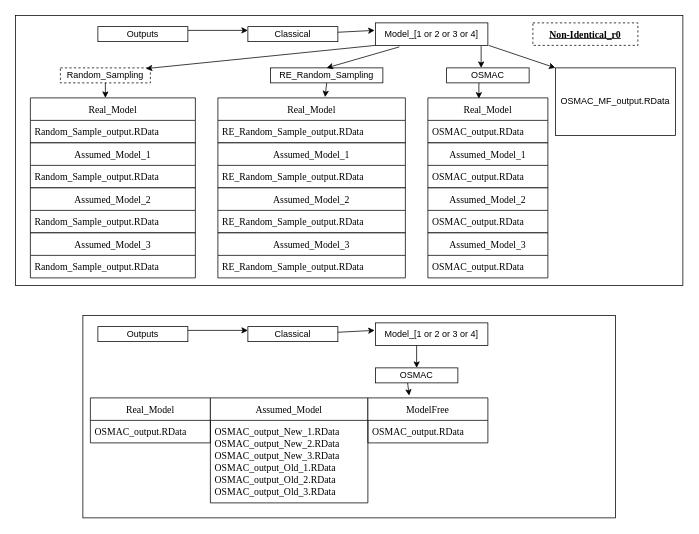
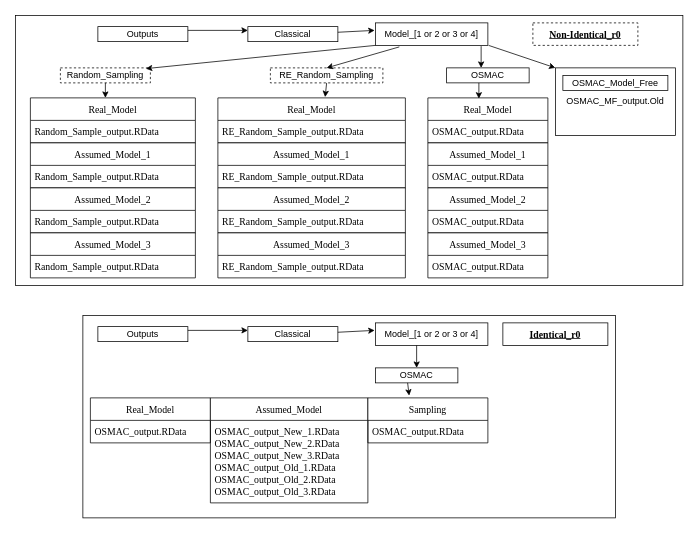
  <mxCell id="0" />
  <mxCell id="1" parent="0" />
  <mxCell id="2" value="" style="rounded=0;whiteSpace=wrap;html=1;fontFamily=Verdana;fontSize=13;fontColor=#000000;" vertex="1" parent="1"><mxGeometry x="20" y="20" width="890" height="360" as="geometry" /></mxCell>
  <mxCell id="3" value="Outputs" style="rounded=0;whiteSpace=wrap;html=1;" parent="1" vertex="1"><mxGeometry x="130" y="35" width="120" height="20" as="geometry" /></mxCell>
  <mxCell id="4" value="Classical" style="rounded=0;whiteSpace=wrap;html=1;" parent="1" vertex="1"><mxGeometry x="330" y="35" width="120" height="20" as="geometry" /></mxCell>
  <mxCell id="5" value="Model_[1 or 2 or 3 or 4]" style="rounded=0;whiteSpace=wrap;html=1;" parent="1" vertex="1"><mxGeometry x="500" y="30" width="150" height="30" as="geometry" /></mxCell>
  <mxCell id="6" value="Random_Sampling" style="rounded=0;whiteSpace=wrap;html=1;dashed=1;" parent="1" vertex="1"><mxGeometry x="80" y="90" width="120" height="20" as="geometry" /></mxCell>
- <mxCell id="7" value="RE_Random_Sampling" style="rounded=0;whiteSpace=wrap;html=1;" parent="1" vertex="1"><mxGeometry x="360" y="90" width="150" height="20" as="geometry" /></mxCell>
+ <mxCell id="7" value="RE_Random_Sampling" style="rounded=0;whiteSpace=wrap;html=1;dashed=1;" parent="1" vertex="1"><mxGeometry x="360" y="90" width="150" height="20" as="geometry" /></mxCell>
  <mxCell id="8" value="OSMAC" style="rounded=0;whiteSpace=wrap;html=1;" parent="1" vertex="1"><mxGeometry x="595" y="90" width="110" height="20" as="geometry" /></mxCell>
  <mxCell id="9" value="" style="endArrow=classic;html=1;exitX=1;exitY=0.25;exitDx=0;exitDy=0;" parent="1" source="3" edge="1"><mxGeometry width="50" height="50" relative="1" as="geometry"><mxPoint x="280" y="90" as="sourcePoint" /><mxPoint x="330" y="40" as="targetPoint" /></mxGeometry></mxCell>
  <mxCell id="10" value="" style="endArrow=classic;html=1;exitX=1;exitY=0.25;exitDx=0;exitDy=0;" parent="1" edge="1"><mxGeometry width="50" height="50" relative="1" as="geometry"><mxPoint x="450" y="42.5" as="sourcePoint" /><mxPoint x="499" y="40" as="targetPoint" /></mxGeometry></mxCell>
  <mxCell id="11" value="" style="endArrow=classic;html=1;exitX=0;exitY=1;exitDx=0;exitDy=0;entryX=0.95;entryY=0.05;entryDx=0;entryDy=0;entryPerimeter=0;" parent="1" source="5" target="6" edge="1"><mxGeometry width="50" height="50" relative="1" as="geometry"><mxPoint x="245" y="130" as="sourcePoint" /><mxPoint x="215" y="160" as="targetPoint" /></mxGeometry></mxCell>
  <mxCell id="12" value="" style="endArrow=classic;html=1;exitX=0.213;exitY=1.067;exitDx=0;exitDy=0;entryX=0.5;entryY=0;entryDx=0;entryDy=0;exitPerimeter=0;" parent="1" source="5" edge="1" target="7"><mxGeometry width="50" height="50" relative="1" as="geometry"><mxPoint x="410" y="130" as="sourcePoint" /><mxPoint x="982" y="322.52" as="targetPoint" /></mxGeometry></mxCell>
  <mxCell id="13" value="" style="endArrow=classic;html=1;exitX=0.94;exitY=1.033;exitDx=0;exitDy=0;exitPerimeter=0;" parent="1" source="5" edge="1"><mxGeometry width="50" height="50" relative="1" as="geometry"><mxPoint x="440" y="132" as="sourcePoint" /><mxPoint x="641" y="90" as="targetPoint" /></mxGeometry></mxCell>
  <mxCell id="14" value="&lt;b&gt;&lt;u&gt;Non-Identical_r0&lt;/u&gt;&lt;/b&gt;" style="rounded=0;whiteSpace=wrap;html=1;fontFamily=Verdana;fontSize=13;fontColor=#000000;dashed=1;" vertex="1" parent="1"><mxGeometry x="710" y="30" width="140" height="30" as="geometry" /></mxCell>
- <mxCell id="15" value="OSMAC_MF_output.RData" style="rounded=0;whiteSpace=wrap;html=1;" vertex="1" parent="1"><mxGeometry x="740" y="90" width="160" height="90" as="geometry" /></mxCell>
+ <mxCell id="15" value="OSMAC_MF_output.Old" style="rounded=0;whiteSpace=wrap;html=1;" vertex="1" parent="1"><mxGeometry x="740" y="90" width="160" height="90" as="geometry" /></mxCell>
+ <mxCell id="16" value="OSMAC_Model_Free" style="rounded=0;whiteSpace=wrap;html=1;" vertex="1" parent="1"><mxGeometry x="750" y="100" width="140" height="20" as="geometry" /></mxCell>
  <mxCell id="17" value="" style="endArrow=classic;html=1;entryX=0;entryY=0;entryDx=0;entryDy=0;" edge="1" parent="1" target="15"><mxGeometry width="50" height="50" relative="1" as="geometry"><mxPoint x="651" y="60" as="sourcePoint" /><mxPoint x="651" y="100" as="targetPoint" /></mxGeometry></mxCell>
  <mxCell id="18" value="Real_Model" style="swimlane;fontStyle=0;childLayout=stackLayout;horizontal=1;startSize=30;horizontalStack=0;resizeParent=1;resizeParentMax=0;resizeLast=0;collapsible=1;marginBottom=0;fontFamily=Verdana;fontSize=13;fontColor=#000000;" vertex="1" parent="1"><mxGeometry x="570" y="130" width="160" height="60" as="geometry" /></mxCell>
  <mxCell id="19" value="OSMAC_output.RData" style="text;strokeColor=none;fillColor=none;align=left;verticalAlign=middle;spacingLeft=4;spacingRight=4;overflow=hidden;points=[[0,0.5],[1,0.5]];portConstraint=eastwest;rotatable=0;fontFamily=Verdana;fontSize=13;fontColor=#000000;" vertex="1" parent="18"><mxGeometry y="30" width="160" height="30" as="geometry" /></mxCell>
  <mxCell id="20" value="Assumed_Model_1" style="swimlane;fontStyle=0;childLayout=stackLayout;horizontal=1;startSize=30;horizontalStack=0;resizeParent=1;resizeParentMax=0;resizeLast=0;collapsible=1;marginBottom=0;fontFamily=Verdana;fontSize=13;fontColor=#000000;" vertex="1" parent="1"><mxGeometry x="570" y="190" width="160" height="60" as="geometry" /></mxCell>
  <mxCell id="21" value="OSMAC_output.RData" style="text;strokeColor=none;fillColor=none;align=left;verticalAlign=middle;spacingLeft=4;spacingRight=4;overflow=hidden;points=[[0,0.5],[1,0.5]];portConstraint=eastwest;rotatable=0;fontFamily=Verdana;fontSize=13;fontColor=#000000;" vertex="1" parent="20"><mxGeometry y="30" width="160" height="30" as="geometry" /></mxCell>
  <mxCell id="22" value="Assumed_Model_2" style="swimlane;fontStyle=0;childLayout=stackLayout;horizontal=1;startSize=30;horizontalStack=0;resizeParent=1;resizeParentMax=0;resizeLast=0;collapsible=1;marginBottom=0;fontFamily=Verdana;fontSize=13;fontColor=#000000;" vertex="1" parent="1"><mxGeometry x="570" y="250" width="160" height="60" as="geometry" /></mxCell>
  <mxCell id="23" value="OSMAC_output.RData" style="text;strokeColor=none;fillColor=none;align=left;verticalAlign=middle;spacingLeft=4;spacingRight=4;overflow=hidden;points=[[0,0.5],[1,0.5]];portConstraint=eastwest;rotatable=0;fontFamily=Verdana;fontSize=13;fontColor=#000000;" vertex="1" parent="22"><mxGeometry y="30" width="160" height="30" as="geometry" /></mxCell>
  <mxCell id="24" value="Assumed_Model_3" style="swimlane;fontStyle=0;childLayout=stackLayout;horizontal=1;startSize=30;horizontalStack=0;resizeParent=1;resizeParentMax=0;resizeLast=0;collapsible=1;marginBottom=0;fontFamily=Verdana;fontSize=13;fontColor=#000000;" vertex="1" parent="1"><mxGeometry x="570" y="310" width="160" height="60" as="geometry" /></mxCell>
  <mxCell id="25" value="OSMAC_output.RData" style="text;strokeColor=none;fillColor=none;align=left;verticalAlign=middle;spacingLeft=4;spacingRight=4;overflow=hidden;points=[[0,0.5],[1,0.5]];portConstraint=eastwest;rotatable=0;fontFamily=Verdana;fontSize=13;fontColor=#000000;" vertex="1" parent="24"><mxGeometry y="30" width="160" height="30" as="geometry" /></mxCell>
  <mxCell id="26" value="Real_Model" style="swimlane;fontStyle=0;childLayout=stackLayout;horizontal=1;startSize=30;horizontalStack=0;resizeParent=1;resizeParentMax=0;resizeLast=0;collapsible=1;marginBottom=0;fontFamily=Verdana;fontSize=13;fontColor=#000000;" vertex="1" parent="1"><mxGeometry x="290" y="130" width="250" height="60" as="geometry" /></mxCell>
  <mxCell id="27" value="RE_Random_Sample_output.RData" style="text;strokeColor=none;fillColor=none;align=left;verticalAlign=middle;spacingLeft=4;spacingRight=4;overflow=hidden;points=[[0,0.5],[1,0.5]];portConstraint=eastwest;rotatable=0;fontFamily=Verdana;fontSize=13;fontColor=#000000;" vertex="1" parent="26"><mxGeometry y="30" width="250" height="30" as="geometry" /></mxCell>
  <mxCell id="28" value="Assumed_Model_1" style="swimlane;fontStyle=0;childLayout=stackLayout;horizontal=1;startSize=30;horizontalStack=0;resizeParent=1;resizeParentMax=0;resizeLast=0;collapsible=1;marginBottom=0;fontFamily=Verdana;fontSize=13;fontColor=#000000;" vertex="1" parent="1"><mxGeometry x="290" y="190" width="250" height="60" as="geometry" /></mxCell>
  <mxCell id="29" value="RE_Random_Sample_output.RData" style="text;strokeColor=none;fillColor=none;align=left;verticalAlign=middle;spacingLeft=4;spacingRight=4;overflow=hidden;points=[[0,0.5],[1,0.5]];portConstraint=eastwest;rotatable=0;fontFamily=Verdana;fontSize=13;fontColor=#000000;" vertex="1" parent="28"><mxGeometry y="30" width="250" height="30" as="geometry" /></mxCell>
  <mxCell id="30" value="Assumed_Model_2" style="swimlane;fontStyle=0;childLayout=stackLayout;horizontal=1;startSize=30;horizontalStack=0;resizeParent=1;resizeParentMax=0;resizeLast=0;collapsible=1;marginBottom=0;fontFamily=Verdana;fontSize=13;fontColor=#000000;" vertex="1" parent="1"><mxGeometry x="290" y="250" width="250" height="60" as="geometry" /></mxCell>
  <mxCell id="31" value="RE_Random_Sample_output.RData" style="text;strokeColor=none;fillColor=none;align=left;verticalAlign=middle;spacingLeft=4;spacingRight=4;overflow=hidden;points=[[0,0.5],[1,0.5]];portConstraint=eastwest;rotatable=0;fontFamily=Verdana;fontSize=13;fontColor=#000000;" vertex="1" parent="30"><mxGeometry y="30" width="250" height="30" as="geometry" /></mxCell>
  <mxCell id="32" value="Assumed_Model_3" style="swimlane;fontStyle=0;childLayout=stackLayout;horizontal=1;startSize=30;horizontalStack=0;resizeParent=1;resizeParentMax=0;resizeLast=0;collapsible=1;marginBottom=0;fontFamily=Verdana;fontSize=13;fontColor=#000000;" vertex="1" parent="1"><mxGeometry x="290" y="310" width="250" height="60" as="geometry" /></mxCell>
  <mxCell id="33" value="RE_Random_Sample_output.RData" style="text;strokeColor=none;fillColor=none;align=left;verticalAlign=middle;spacingLeft=4;spacingRight=4;overflow=hidden;points=[[0,0.5],[1,0.5]];portConstraint=eastwest;rotatable=0;fontFamily=Verdana;fontSize=13;fontColor=#000000;" vertex="1" parent="32"><mxGeometry y="30" width="250" height="30" as="geometry" /></mxCell>
  <mxCell id="34" value="Real_Model" style="swimlane;fontStyle=0;childLayout=stackLayout;horizontal=1;startSize=30;horizontalStack=0;resizeParent=1;resizeParentMax=0;resizeLast=0;collapsible=1;marginBottom=0;fontFamily=Verdana;fontSize=13;fontColor=#000000;" vertex="1" parent="1"><mxGeometry x="40" y="130" width="220" height="60" as="geometry" /></mxCell>
  <mxCell id="35" value="" style="endArrow=classic;html=1;rounded=0;fontFamily=Verdana;fontSize=13;fontColor=#000000;exitX=0.5;exitY=1;exitDx=0;exitDy=0;" edge="1" parent="34" source="6"><mxGeometry width="50" height="50" relative="1" as="geometry"><mxPoint x="50" y="50" as="sourcePoint" /><mxPoint x="100" as="targetPoint" /></mxGeometry></mxCell>
  <mxCell id="36" value="Random_Sample_output.RData" style="text;strokeColor=none;fillColor=none;align=left;verticalAlign=middle;spacingLeft=4;spacingRight=4;overflow=hidden;points=[[0,0.5],[1,0.5]];portConstraint=eastwest;rotatable=0;fontFamily=Verdana;fontSize=13;fontColor=#000000;" vertex="1" parent="34"><mxGeometry y="30" width="220" height="30" as="geometry" /></mxCell>
  <mxCell id="37" value="Assumed_Model_1" style="swimlane;fontStyle=0;childLayout=stackLayout;horizontal=1;startSize=30;horizontalStack=0;resizeParent=1;resizeParentMax=0;resizeLast=0;collapsible=1;marginBottom=0;fontFamily=Verdana;fontSize=13;fontColor=#000000;" vertex="1" parent="1"><mxGeometry x="40" y="190" width="220" height="60" as="geometry" /></mxCell>
  <mxCell id="38" value="Random_Sample_output.RData" style="text;strokeColor=none;fillColor=none;align=left;verticalAlign=middle;spacingLeft=4;spacingRight=4;overflow=hidden;points=[[0,0.5],[1,0.5]];portConstraint=eastwest;rotatable=0;fontFamily=Verdana;fontSize=13;fontColor=#000000;" vertex="1" parent="37"><mxGeometry y="30" width="220" height="30" as="geometry" /></mxCell>
  <mxCell id="39" value="Assumed_Model_2" style="swimlane;fontStyle=0;childLayout=stackLayout;horizontal=1;startSize=30;horizontalStack=0;resizeParent=1;resizeParentMax=0;resizeLast=0;collapsible=1;marginBottom=0;fontFamily=Verdana;fontSize=13;fontColor=#000000;" vertex="1" parent="1"><mxGeometry x="40" y="250" width="220" height="60" as="geometry" /></mxCell>
  <mxCell id="40" value="Random_Sample_output.RData" style="text;strokeColor=none;fillColor=none;align=left;verticalAlign=middle;spacingLeft=4;spacingRight=4;overflow=hidden;points=[[0,0.5],[1,0.5]];portConstraint=eastwest;rotatable=0;fontFamily=Verdana;fontSize=13;fontColor=#000000;" vertex="1" parent="39"><mxGeometry y="30" width="220" height="30" as="geometry" /></mxCell>
  <mxCell id="41" value="Assumed_Model_3" style="swimlane;fontStyle=0;childLayout=stackLayout;horizontal=1;startSize=30;horizontalStack=0;resizeParent=1;resizeParentMax=0;resizeLast=0;collapsible=1;marginBottom=0;fontFamily=Verdana;fontSize=13;fontColor=#000000;" vertex="1" parent="1"><mxGeometry x="40" y="310" width="220" height="60" as="geometry" /></mxCell>
  <mxCell id="42" value="Random_Sample_output.RData" style="text;strokeColor=none;fillColor=none;align=left;verticalAlign=middle;spacingLeft=4;spacingRight=4;overflow=hidden;points=[[0,0.5],[1,0.5]];portConstraint=eastwest;rotatable=0;fontFamily=Verdana;fontSize=13;fontColor=#000000;" vertex="1" parent="41"><mxGeometry y="30" width="220" height="30" as="geometry" /></mxCell>
  <mxCell id="43" value="" style="endArrow=classic;html=1;rounded=0;fontFamily=Verdana;fontSize=13;fontColor=#000000;entryX=0.572;entryY=-0.017;entryDx=0;entryDy=0;entryPerimeter=0;exitX=0.5;exitY=1;exitDx=0;exitDy=0;" edge="1" parent="1" source="7" target="26"><mxGeometry width="50" height="50" relative="1" as="geometry"><mxPoint x="510" y="280" as="sourcePoint" /><mxPoint x="560" y="230" as="targetPoint" /></mxGeometry></mxCell>
  <mxCell id="44" value="" style="endArrow=classic;html=1;rounded=0;fontFamily=Verdana;fontSize=13;fontColor=#000000;exitX=0.391;exitY=1;exitDx=0;exitDy=0;exitPerimeter=0;entryX=0.425;entryY=0.017;entryDx=0;entryDy=0;entryPerimeter=0;" edge="1" parent="1" source="8" target="18"><mxGeometry width="50" height="50" relative="1" as="geometry"><mxPoint x="510" y="280" as="sourcePoint" /><mxPoint x="560" y="230" as="targetPoint" /></mxGeometry></mxCell>
  <mxCell id="45" value="" style="rounded=0;whiteSpace=wrap;html=1;fontFamily=Verdana;fontSize=13;fontColor=#000000;" vertex="1" parent="1"><mxGeometry y="420" width="710" height="270" as="geometry" x="110" /></mxCell>
  <mxCell id="46" value="Outputs" style="rounded=0;whiteSpace=wrap;html=1;" vertex="1" parent="1"><mxGeometry x="130" y="435" width="120" height="20" as="geometry" /></mxCell>
  <mxCell id="47" value="Classical" style="rounded=0;whiteSpace=wrap;html=1;" vertex="1" parent="1"><mxGeometry x="330" y="435" width="120" height="20" as="geometry" /></mxCell>
  <mxCell id="48" value="Model_[1 or 2 or 3 or 4]" style="rounded=0;whiteSpace=wrap;html=1;" vertex="1" parent="1"><mxGeometry x="500" y="430" width="150" height="30" as="geometry" /></mxCell>
  <mxCell id="49" value="OSMAC" style="rounded=0;whiteSpace=wrap;html=1;" vertex="1" parent="1"><mxGeometry x="500" y="490" width="110" height="20" as="geometry" /></mxCell>
  <mxCell id="50" value="" style="endArrow=classic;html=1;exitX=1;exitY=0.25;exitDx=0;exitDy=0;" edge="1" parent="1" source="46"><mxGeometry width="50" height="50" relative="1" as="geometry"><mxPoint x="280" y="490" as="sourcePoint" /><mxPoint x="330" y="440" as="targetPoint" /></mxGeometry></mxCell>
  <mxCell id="51" value="" style="endArrow=classic;html=1;exitX=1;exitY=0.25;exitDx=0;exitDy=0;" edge="1" parent="1"><mxGeometry width="50" height="50" relative="1" as="geometry"><mxPoint x="450" y="442.5" as="sourcePoint" /><mxPoint x="499" y="440" as="targetPoint" /></mxGeometry></mxCell>
  <mxCell id="52" value="" style="endArrow=classic;html=1;entryX=0.5;entryY=0;entryDx=0;entryDy=0;" edge="1" parent="1" target="49"><mxGeometry width="50" height="50" relative="1" as="geometry"><mxPoint x="555" y="460" as="sourcePoint" /><mxPoint x="641" y="490" as="targetPoint" /></mxGeometry></mxCell>
+ <mxCell id="53" value="&lt;b&gt;&lt;u&gt;Identical_r0&lt;/u&gt;&lt;/b&gt;" style="rounded=0;whiteSpace=wrap;html=1;fontFamily=Verdana;fontSize=13;fontColor=#000000;" vertex="1" parent="1"><mxGeometry x="670" y="430" width="140" height="30" as="geometry" /></mxCell>
  <mxCell id="54" value="Real_Model" style="swimlane;fontStyle=0;childLayout=stackLayout;horizontal=1;startSize=30;horizontalStack=0;resizeParent=1;resizeParentMax=0;resizeLast=0;collapsible=1;marginBottom=0;fontFamily=Verdana;fontSize=13;fontColor=#000000;" vertex="1" parent="1"><mxGeometry x="120" y="530" width="160" height="60" as="geometry" /></mxCell>
  <mxCell id="55" value="OSMAC_output.RData" style="text;strokeColor=none;fillColor=none;align=left;verticalAlign=middle;spacingLeft=4;spacingRight=4;overflow=hidden;points=[[0,0.5],[1,0.5]];portConstraint=eastwest;rotatable=0;fontFamily=Verdana;fontSize=13;fontColor=#000000;" vertex="1" parent="54"><mxGeometry y="30" width="160" height="30" as="geometry" /></mxCell>
  <mxCell id="56" value="Assumed_Model" style="swimlane;fontStyle=0;childLayout=stackLayout;horizontal=1;startSize=30;horizontalStack=0;resizeParent=1;resizeParentMax=0;resizeLast=0;collapsible=1;marginBottom=0;fontFamily=Verdana;fontSize=13;fontColor=#000000;" vertex="1" parent="1"><mxGeometry x="280" y="530" width="210" height="140" as="geometry" /></mxCell>
  <mxCell id="57" value="OSMAC_output_New_1.RData&#10;OSMAC_output_New_2.RData&#10;OSMAC_output_New_3.RData&#10;OSMAC_output_Old_1.RData&#10;OSMAC_output_Old_2.RData&#10;OSMAC_output_Old_3.RData" style="text;strokeColor=none;fillColor=none;align=left;verticalAlign=middle;spacingLeft=4;spacingRight=4;overflow=hidden;points=[[0,0.5],[1,0.5]];portConstraint=eastwest;rotatable=0;fontFamily=Verdana;fontSize=13;fontColor=#000000;" vertex="1" parent="56"><mxGeometry y="30" width="210" height="110" as="geometry" /></mxCell>
- <mxCell id="58" value="ModelFree" style="swimlane;fontStyle=0;childLayout=stackLayout;horizontal=1;startSize=30;horizontalStack=0;resizeParent=1;resizeParentMax=0;resizeLast=0;collapsible=1;marginBottom=0;fontFamily=Verdana;fontSize=13;fontColor=#000000;" vertex="1" parent="1"><mxGeometry x="490" y="530" width="160" height="60" as="geometry" /></mxCell>
+ <mxCell id="58" value="Sampling" style="swimlane;fontStyle=0;childLayout=stackLayout;horizontal=1;startSize=30;horizontalStack=0;resizeParent=1;resizeParentMax=0;resizeLast=0;collapsible=1;marginBottom=0;fontFamily=Verdana;fontSize=13;fontColor=#000000;" vertex="1" parent="1"><mxGeometry x="490" y="530" width="160" height="60" as="geometry" /></mxCell>
  <mxCell id="59" value="OSMAC_output.RData" style="text;strokeColor=none;fillColor=none;align=left;verticalAlign=middle;spacingLeft=4;spacingRight=4;overflow=hidden;points=[[0,0.5],[1,0.5]];portConstraint=eastwest;rotatable=0;fontFamily=Verdana;fontSize=13;fontColor=#000000;" vertex="1" parent="58"><mxGeometry y="30" width="160" height="30" as="geometry" /></mxCell>
  <mxCell id="60" value="" style="endArrow=classic;html=1;rounded=0;fontFamily=Verdana;fontSize=13;fontColor=#000000;exitX=0.391;exitY=1;exitDx=0;exitDy=0;exitPerimeter=0;entryX=0.344;entryY=-0.05;entryDx=0;entryDy=0;entryPerimeter=0;" edge="1" parent="1" source="49" target="58"><mxGeometry width="50" height="50" relative="1" as="geometry"><mxPoint x="510" y="680" as="sourcePoint" /><mxPoint x="560" y="630" as="targetPoint" /></mxGeometry></mxCell>
